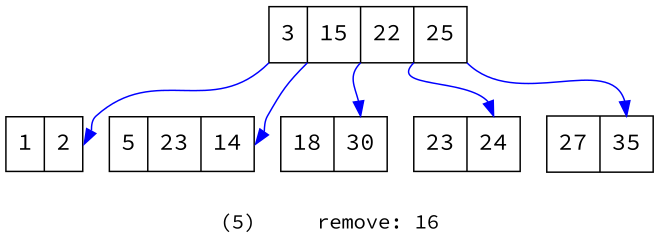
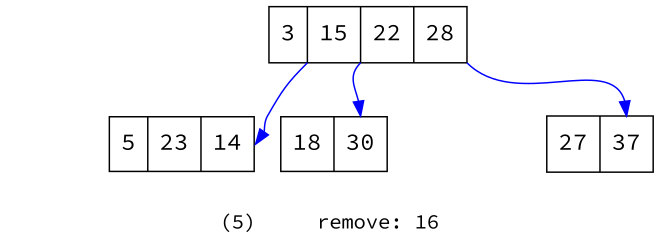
  digraph {
    fontname="Source Code Pro"
    label="(5)	remove: 16"
    labeljust=center
    labelloc=b
    ordering=out
    node [fillcolor="#FFFFFF" fontcolor=black fontname="Source Code Pro" fontsize=16 shape=record style=filled]
    edge [arrowhead=normal color=blue fontname="Source Code Pro" headport=f1]
-   n1 [height=0.5 label="<f0> 3|<f1> 15|<f2> 22|<f3> 25" width=0.5]
-   n2 [height=0.5 label="<f0> 1|<f1> 2" width=0.5]
+   n1 [height=0.5 label="<f0> 3|<f1> 15|<f2> 22|<f3> 28" width=0.5]
    n3 [height=0.5 label="<f0> 5|<f1> 23|<f2> 14" width=0.5]
    n4 [height=0.5 label="<f0> 18|<f1> 30" width=0.5]
-   n5 [height=0.5 label="<f0> 23|<f1> 24" width=0.5]
-   n6 [height=0.5 label="<f0> 27|<f1> 35" width=0.5]
-   n1 -> n2 [tailport="f0:sw"]
+   n6 [height=0.5 label="<f0> 27|<f1> 37" width=0.5]
    n1 -> n3 [headport=f2 tailport="f1:sw"]
    n1 -> n4 [tailport="f2:sw"]
-   n1 -> n5 [tailport="f3:sw"]
    n1 -> n6 [tailport="f3:se"]
  }
